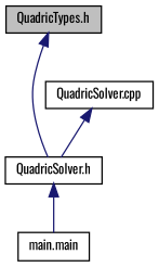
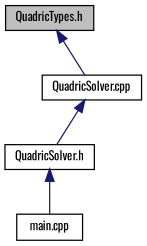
  digraph {
    fontname=Oswald
    node [color=black fillcolor=white fontname=Oswald fontsize=10 shape=record style=filled]
    edge [color=midnightblue dir=back fontname=Oswald fontsize=10 labelfontname=Helvetica labelfontsize=10 style=solid]
    n1 [fillcolor=grey75 fontcolor=black height=0.2 label="QuadricTypes.h" width=0.4]
    n2 [height=0.2 label="QuadricSolver.h" width=0.4]
-   n3 [height=0.2 label="main.main" width=0.4]
+   n3 [height=0.2 label="main.cpp" width=0.4]
    n4 [height=0.2 label="QuadricSolver.cpp" width=0.4]
-   n1 -> n2
+   n1 -> n4
    n2 -> n3
    n4 -> n2
  }
